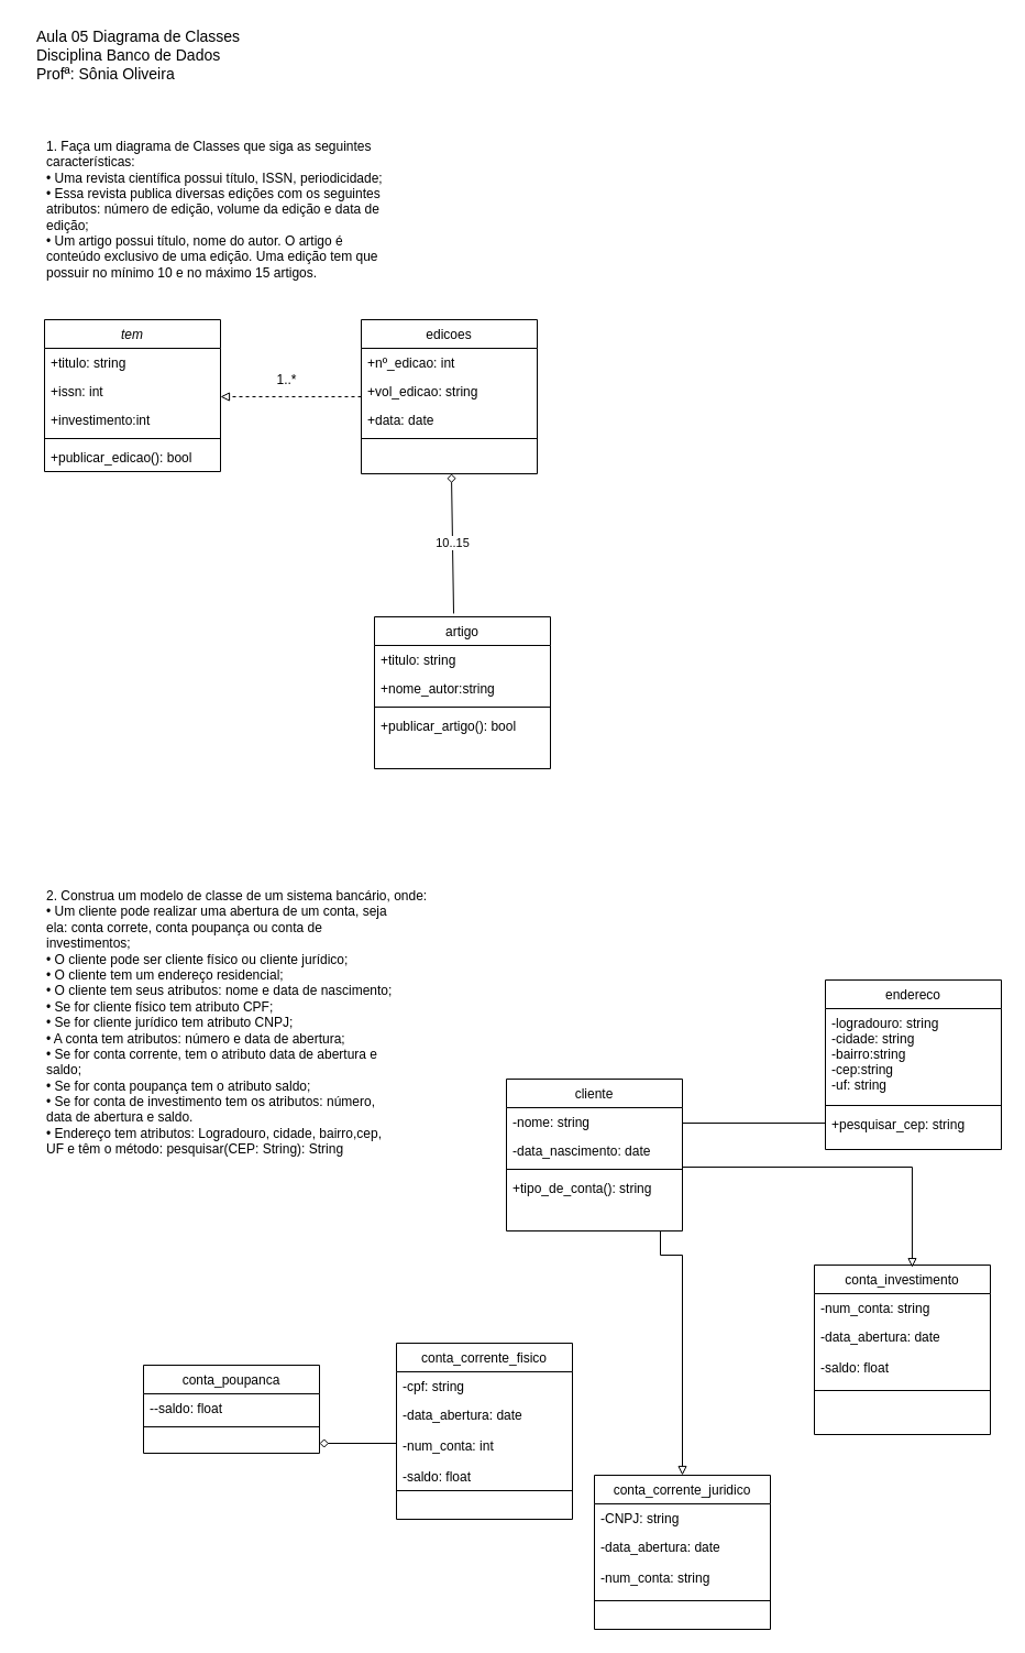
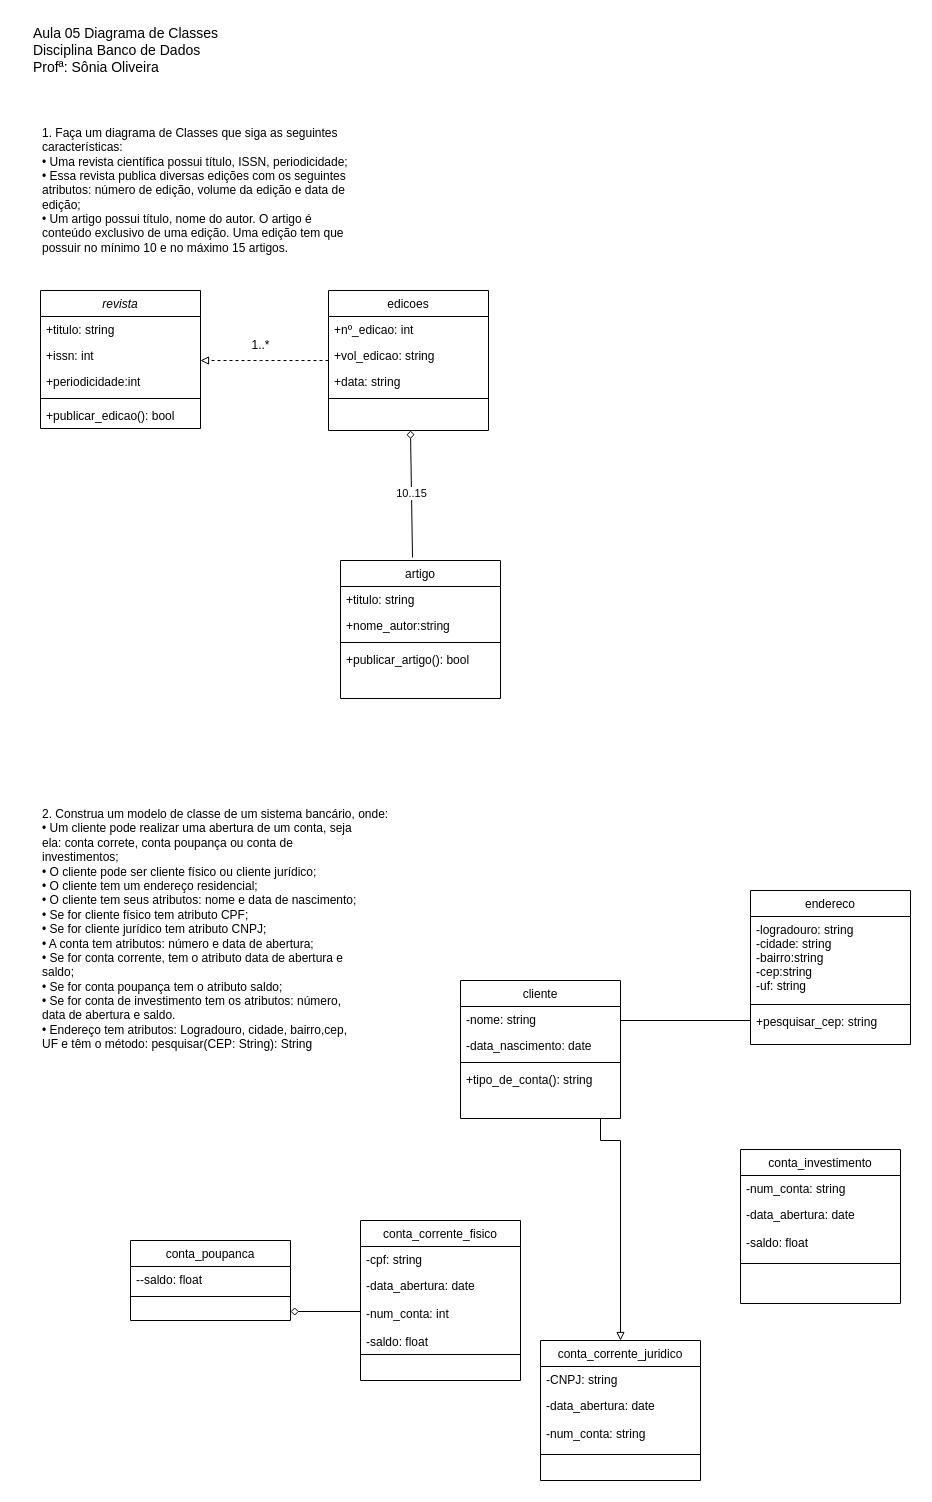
  <mxCell id="0" />
  <mxCell id="1" parent="0" />
  <mxCell id="2" value="&lt;div style=&quot;text-align: left; font-size: 14px;&quot;&gt;&lt;span style=&quot;background-color: initial;&quot;&gt;&lt;font style=&quot;font-size: 14px;&quot;&gt;Aula 05 Diagrama de Classes&lt;/font&gt;&lt;/span&gt;&lt;/div&gt;&lt;div style=&quot;text-align: left; font-size: 14px;&quot;&gt;&lt;span style=&quot;background-color: initial;&quot;&gt;&lt;font style=&quot;font-size: 14px;&quot;&gt;Disciplina Banco de Dados&lt;/font&gt;&lt;/span&gt;&lt;/div&gt;&lt;div style=&quot;text-align: left; font-size: 14px;&quot;&gt;&lt;span style=&quot;background-color: initial;&quot;&gt;&lt;font style=&quot;font-size: 14px;&quot;&gt;Profª: Sônia Oliveira&lt;/font&gt;&lt;/span&gt;&lt;/div&gt;" style="text;html=1;align=center;verticalAlign=middle;resizable=0;points=[];autosize=1;strokeColor=none;fillColor=none;" vertex="1" parent="1"><mxGeometry x="20" y="20" width="210" height="60" as="geometry" /></mxCell>
  <mxCell id="3" value="&lt;div&gt;1. Faça um diagrama de Classes que siga as seguintes&lt;/div&gt;&lt;div&gt;características:&lt;/div&gt;&lt;div&gt;• Uma revista científica possui título, ISSN, periodicidade;&lt;/div&gt;&lt;div&gt;• Essa revista publica diversas edições com os seguintes&lt;/div&gt;&lt;div&gt;atributos: número de edição, volume da edição e data de&lt;/div&gt;&lt;div&gt;edição;&lt;/div&gt;&lt;div&gt;• Um artigo possui título, nome do autor. O artigo é&lt;/div&gt;&lt;div&gt;conteúdo exclusivo de uma edição. Uma edição tem que&lt;/div&gt;&lt;div style=&quot;&quot;&gt;possuir no mínimo 10 e no máximo 15 artigos.&lt;/div&gt;" style="text;html=1;align=left;verticalAlign=middle;resizable=0;points=[];autosize=1;strokeColor=none;fillColor=none;" vertex="1" parent="1"><mxGeometry x="40" y="120" width="330" height="140" as="geometry" /></mxCell>
  <mxCell id="4" value="2. Construa um modelo de classe de um sistema bancário, onde:&#10;• Um cliente pode realizar uma abertura de um conta, seja&#10;ela: conta correte, conta poupança ou conta de&#10;investimentos;&#10;• O cliente pode ser cliente físico ou cliente jurídico;&#10;• O cliente tem um endereço residencial;&#10;• O cliente tem seus atributos: nome e data de nascimento;&#10;• Se for cliente físico tem atributo CPF;&#10;• Se for cliente jurídico tem atributo CNPJ;&#10;• A conta tem atributos: número e data de abertura;&#10;• Se for conta corrente, tem o atributo data de abertura e&#10;saldo;&#10;• Se for conta poupança tem o atributo saldo;&#10;• Se for conta de investimento tem os atributos: número,&#10;data de abertura e saldo.&#10;• Endereço tem atributos: Logradouro, cidade, bairro,cep,&#10;UF e têm o método: pesquisar(CEP: String): String" style="text;whiteSpace=wrap;" vertex="1" parent="1"><mxGeometry x="40" y="800" width="380" height="270" as="geometry" /></mxCell>
  <mxCell id="5" value="cliente" style="swimlane;fontStyle=0;align=center;verticalAlign=top;childLayout=stackLayout;horizontal=1;startSize=26;horizontalStack=0;resizeParent=1;resizeLast=0;collapsible=1;marginBottom=0;rounded=0;shadow=0;strokeWidth=1;" vertex="1" parent="1"><mxGeometry x="460" y="980" width="160" height="138" as="geometry"><mxRectangle x="130" y="380" width="160" height="26" as="alternateBounds" /></mxGeometry></mxCell>
  <mxCell id="6" value="-nome: string" style="text;align=left;verticalAlign=top;spacingLeft=4;spacingRight=4;overflow=hidden;rotatable=0;points=[[0,0.5],[1,0.5]];portConstraint=eastwest;" vertex="1" parent="5"><mxGeometry y="26" width="160" height="26" as="geometry" /></mxCell>
  <mxCell id="7" value="-data_nascimento: date" style="text;align=left;verticalAlign=top;spacingLeft=4;spacingRight=4;overflow=hidden;rotatable=0;points=[[0,0.5],[1,0.5]];portConstraint=eastwest;rounded=0;shadow=0;html=0;" vertex="1" parent="5"><mxGeometry y="52" width="160" height="26" as="geometry" /></mxCell>
  <mxCell id="8" value="" style="line;html=1;strokeWidth=1;align=left;verticalAlign=middle;spacingTop=-1;spacingLeft=3;spacingRight=3;rotatable=0;labelPosition=right;points=[];portConstraint=eastwest;" vertex="1" parent="5"><mxGeometry y="78" width="160" height="8" as="geometry" /></mxCell>
  <mxCell id="9" value="+tipo_de_conta(): string" style="text;align=left;verticalAlign=top;spacingLeft=4;spacingRight=4;overflow=hidden;rotatable=0;points=[[0,0.5],[1,0.5]];portConstraint=eastwest;" vertex="1" parent="5"><mxGeometry y="86" width="160" height="26" as="geometry" /></mxCell>
- <mxCell id="10" value="tem" style="swimlane;fontStyle=2;align=center;verticalAlign=top;childLayout=stackLayout;horizontal=1;startSize=26;horizontalStack=0;resizeParent=1;resizeLast=0;collapsible=1;marginBottom=0;rounded=0;shadow=0;strokeWidth=1;" parent="1" vertex="1"><mxGeometry x="40" y="290" width="160" height="138" as="geometry"><mxRectangle x="230" y="140" width="160" height="26" as="alternateBounds" /></mxGeometry></mxCell>
+ <mxCell id="10" value="revista" style="swimlane;fontStyle=2;align=center;verticalAlign=top;childLayout=stackLayout;horizontal=1;startSize=26;horizontalStack=0;resizeParent=1;resizeLast=0;collapsible=1;marginBottom=0;rounded=0;shadow=0;strokeWidth=1;" parent="1" vertex="1"><mxGeometry x="40" y="290" width="160" height="138" as="geometry"><mxRectangle x="230" y="140" width="160" height="26" as="alternateBounds" /></mxGeometry></mxCell>
  <mxCell id="11" value="+titulo: string" style="text;align=left;verticalAlign=top;spacingLeft=4;spacingRight=4;overflow=hidden;rotatable=0;points=[[0,0.5],[1,0.5]];portConstraint=eastwest;" parent="10" vertex="1"><mxGeometry y="26" width="160" height="26" as="geometry" /></mxCell>
  <mxCell id="12" value="+issn: int" style="text;align=left;verticalAlign=top;spacingLeft=4;spacingRight=4;overflow=hidden;rotatable=0;points=[[0,0.5],[1,0.5]];portConstraint=eastwest;rounded=0;shadow=0;html=0;" parent="10" vertex="1"><mxGeometry y="52" width="160" height="26" as="geometry" /></mxCell>
- <mxCell id="13" value="+investimento:int" style="text;align=left;verticalAlign=top;spacingLeft=4;spacingRight=4;overflow=hidden;rotatable=0;points=[[0,0.5],[1,0.5]];portConstraint=eastwest;rounded=0;shadow=0;html=0;" parent="10" vertex="1"><mxGeometry y="78" width="160" height="26" as="geometry" /></mxCell>
+ <mxCell id="13" value="+periodicidade:int" style="text;align=left;verticalAlign=top;spacingLeft=4;spacingRight=4;overflow=hidden;rotatable=0;points=[[0,0.5],[1,0.5]];portConstraint=eastwest;rounded=0;shadow=0;html=0;" parent="10" vertex="1"><mxGeometry y="78" width="160" height="26" as="geometry" /></mxCell>
  <mxCell id="14" value="" style="line;html=1;strokeWidth=1;align=left;verticalAlign=middle;spacingTop=-1;spacingLeft=3;spacingRight=3;rotatable=0;labelPosition=right;points=[];portConstraint=eastwest;" parent="10" vertex="1"><mxGeometry y="104" width="160" height="8" as="geometry" /></mxCell>
  <mxCell id="15" value="+publicar_edicao(): bool" style="text;align=left;verticalAlign=top;spacingLeft=4;spacingRight=4;overflow=hidden;rotatable=0;points=[[0,0.5],[1,0.5]];portConstraint=eastwest;" parent="10" vertex="1"><mxGeometry y="112" width="160" height="26" as="geometry" /></mxCell>
  <mxCell id="16" value="artigo" style="swimlane;fontStyle=0;align=center;verticalAlign=top;childLayout=stackLayout;horizontal=1;startSize=26;horizontalStack=0;resizeParent=1;resizeLast=0;collapsible=1;marginBottom=0;rounded=0;shadow=0;strokeWidth=1;" parent="1" vertex="1"><mxGeometry x="340" y="560" width="160" height="138" as="geometry"><mxRectangle x="130" y="380" width="160" height="26" as="alternateBounds" /></mxGeometry></mxCell>
  <mxCell id="17" value="+titulo: string" style="text;align=left;verticalAlign=top;spacingLeft=4;spacingRight=4;overflow=hidden;rotatable=0;points=[[0,0.5],[1,0.5]];portConstraint=eastwest;" parent="16" vertex="1"><mxGeometry y="26" width="160" height="26" as="geometry" /></mxCell>
  <mxCell id="18" value="+nome_autor:string" style="text;align=left;verticalAlign=top;spacingLeft=4;spacingRight=4;overflow=hidden;rotatable=0;points=[[0,0.5],[1,0.5]];portConstraint=eastwest;rounded=0;shadow=0;html=0;" parent="16" vertex="1"><mxGeometry y="52" width="160" height="26" as="geometry" /></mxCell>
  <mxCell id="19" value="" style="line;html=1;strokeWidth=1;align=left;verticalAlign=middle;spacingTop=-1;spacingLeft=3;spacingRight=3;rotatable=0;labelPosition=right;points=[];portConstraint=eastwest;" parent="16" vertex="1"><mxGeometry y="78" width="160" height="8" as="geometry" /></mxCell>
  <mxCell id="20" value="+publicar_artigo(): bool" style="text;align=left;verticalAlign=top;spacingLeft=4;spacingRight=4;overflow=hidden;rotatable=0;points=[[0,0.5],[1,0.5]];portConstraint=eastwest;" parent="16" vertex="1"><mxGeometry y="86" width="160" height="26" as="geometry" /></mxCell>
  <mxCell id="21" value="edicoes" style="swimlane;fontStyle=0;align=center;verticalAlign=top;childLayout=stackLayout;horizontal=1;startSize=26;horizontalStack=0;resizeParent=1;resizeLast=0;collapsible=1;marginBottom=0;rounded=0;shadow=0;strokeWidth=1;" parent="1" vertex="1"><mxGeometry x="328" y="290" width="160" height="140" as="geometry"><mxRectangle x="550" y="140" width="160" height="26" as="alternateBounds" /></mxGeometry></mxCell>
  <mxCell id="22" value="+nº_edicao: int" style="text;align=left;verticalAlign=top;spacingLeft=4;spacingRight=4;overflow=hidden;rotatable=0;points=[[0,0.5],[1,0.5]];portConstraint=eastwest;" parent="21" vertex="1"><mxGeometry y="26" width="160" height="26" as="geometry" /></mxCell>
  <mxCell id="23" value="+vol_edicao: string" style="text;align=left;verticalAlign=top;spacingLeft=4;spacingRight=4;overflow=hidden;rotatable=0;points=[[0,0.5],[1,0.5]];portConstraint=eastwest;rounded=0;shadow=0;html=0;" parent="21" vertex="1"><mxGeometry y="52" width="160" height="26" as="geometry" /></mxCell>
- <mxCell id="24" value="+data: date" style="text;align=left;verticalAlign=top;spacingLeft=4;spacingRight=4;overflow=hidden;rotatable=0;points=[[0,0.5],[1,0.5]];portConstraint=eastwest;rounded=0;shadow=0;html=0;" parent="21" vertex="1"><mxGeometry y="78" width="160" height="26" as="geometry" /></mxCell>
+ <mxCell id="24" value="+data: string" style="text;align=left;verticalAlign=top;spacingLeft=4;spacingRight=4;overflow=hidden;rotatable=0;points=[[0,0.5],[1,0.5]];portConstraint=eastwest;rounded=0;shadow=0;html=0;" parent="21" vertex="1"><mxGeometry y="78" width="160" height="26" as="geometry" /></mxCell>
  <mxCell id="25" value="" style="line;html=1;strokeWidth=1;align=left;verticalAlign=middle;spacingTop=-1;spacingLeft=3;spacingRight=3;rotatable=0;labelPosition=right;points=[];portConstraint=eastwest;" parent="21" vertex="1"><mxGeometry y="104" width="160" height="8" as="geometry" /></mxCell>
  <mxCell id="26" value="" style="endArrow=block;shadow=0;strokeWidth=1;rounded=0;endFill=0;edgeStyle=elbowEdgeStyle;elbow=vertical;dashed=1;" parent="1" source="21" target="10" edge="1"><mxGeometry x="0.5" y="41" relative="1" as="geometry"><mxPoint x="360" y="362" as="sourcePoint" /><mxPoint x="200" y="362" as="targetPoint" /><mxPoint x="-40" y="32" as="offset" /><Array as="points"><mxPoint x="260" y="360" /></Array></mxGeometry></mxCell>
  <mxCell id="27" value="1..*" style="text;html=1;align=center;verticalAlign=middle;resizable=0;points=[];autosize=1;strokeColor=none;fillColor=none;" vertex="1" parent="1"><mxGeometry x="240" y="330" width="40" height="30" as="geometry" /></mxCell>
  <mxCell id="28" value="" style="endArrow=diamond;html=1;rounded=0;endFill=0;exitX=0.45;exitY=-0.022;exitDx=0;exitDy=0;exitPerimeter=0;" edge="1" parent="1" source="16"><mxGeometry width="50" height="50" relative="1" as="geometry"><mxPoint x="410" y="500" as="sourcePoint" /><mxPoint x="410" y="430" as="targetPoint" /></mxGeometry></mxCell>
  <mxCell id="29" value="10..15" style="edgeLabel;html=1;align=center;verticalAlign=middle;resizable=0;points=[];" vertex="1" connectable="0" parent="28"><mxGeometry x="0.008" relative="1" as="geometry"><mxPoint as="offset" /></mxGeometry></mxCell>
  <mxCell id="30" value="conta_corrente_fisico" style="swimlane;fontStyle=0;align=center;verticalAlign=top;childLayout=stackLayout;horizontal=1;startSize=26;horizontalStack=0;resizeParent=1;resizeLast=0;collapsible=1;marginBottom=0;rounded=0;shadow=0;strokeWidth=1;" vertex="1" parent="1"><mxGeometry x="360" y="1220" width="160" height="160" as="geometry"><mxRectangle x="130" y="380" width="160" height="26" as="alternateBounds" /></mxGeometry></mxCell>
  <mxCell id="31" value="-cpf: string" style="text;align=left;verticalAlign=top;spacingLeft=4;spacingRight=4;overflow=hidden;rotatable=0;points=[[0,0.5],[1,0.5]];portConstraint=eastwest;" vertex="1" parent="30"><mxGeometry y="26" width="160" height="26" as="geometry" /></mxCell>
  <mxCell id="32" value="-data_abertura: date&#10;&#10;-num_conta: int&#10;&#10;-saldo: float" style="text;align=left;verticalAlign=top;spacingLeft=4;spacingRight=4;overflow=hidden;rotatable=0;points=[[0,0.5],[1,0.5]];portConstraint=eastwest;rounded=0;shadow=0;html=0;" vertex="1" parent="30"><mxGeometry y="52" width="160" height="78" as="geometry" /></mxCell>
  <mxCell id="33" value="" style="line;html=1;strokeWidth=1;align=left;verticalAlign=middle;spacingTop=-1;spacingLeft=3;spacingRight=3;rotatable=0;labelPosition=right;points=[];portConstraint=eastwest;" vertex="1" parent="30"><mxGeometry y="130" width="160" height="8" as="geometry" /></mxCell>
  <mxCell id="34" value="conta_poupanca" style="swimlane;fontStyle=0;align=center;verticalAlign=top;childLayout=stackLayout;horizontal=1;startSize=26;horizontalStack=0;resizeParent=1;resizeLast=0;collapsible=1;marginBottom=0;rounded=0;shadow=0;strokeWidth=1;" vertex="1" parent="1"><mxGeometry x="130" y="1240" width="160" height="80" as="geometry"><mxRectangle x="130" y="380" width="160" height="26" as="alternateBounds" /></mxGeometry></mxCell>
  <mxCell id="35" value="--saldo: float" style="text;align=left;verticalAlign=top;spacingLeft=4;spacingRight=4;overflow=hidden;rotatable=0;points=[[0,0.5],[1,0.5]];portConstraint=eastwest;rounded=0;shadow=0;html=0;" vertex="1" parent="34"><mxGeometry y="26" width="160" height="26" as="geometry" /></mxCell>
  <mxCell id="36" value="" style="line;html=1;strokeWidth=1;align=left;verticalAlign=middle;spacingTop=-1;spacingLeft=3;spacingRight=3;rotatable=0;labelPosition=right;points=[];portConstraint=eastwest;" vertex="1" parent="34"><mxGeometry y="52" width="160" height="8" as="geometry" /></mxCell>
  <mxCell id="37" value="conta_corrente_juridico" style="swimlane;fontStyle=0;align=center;verticalAlign=top;childLayout=stackLayout;horizontal=1;startSize=26;horizontalStack=0;resizeParent=1;resizeLast=0;collapsible=1;marginBottom=0;rounded=0;shadow=0;strokeWidth=1;" vertex="1" parent="1"><mxGeometry x="540" y="1340" width="160" height="140" as="geometry"><mxRectangle x="130" y="380" width="160" height="26" as="alternateBounds" /></mxGeometry></mxCell>
  <mxCell id="38" value="-CNPJ: string" style="text;align=left;verticalAlign=top;spacingLeft=4;spacingRight=4;overflow=hidden;rotatable=0;points=[[0,0.5],[1,0.5]];portConstraint=eastwest;" vertex="1" parent="37"><mxGeometry y="26" width="160" height="26" as="geometry" /></mxCell>
  <mxCell id="39" value="-data_abertura: date&#10;&#10;-num_conta: string" style="text;align=left;verticalAlign=top;spacingLeft=4;spacingRight=4;overflow=hidden;rotatable=0;points=[[0,0.5],[1,0.5]];portConstraint=eastwest;rounded=0;shadow=0;html=0;" vertex="1" parent="37"><mxGeometry y="52" width="160" height="58" as="geometry" /></mxCell>
  <mxCell id="40" value="" style="line;html=1;strokeWidth=1;align=left;verticalAlign=middle;spacingTop=-1;spacingLeft=3;spacingRight=3;rotatable=0;labelPosition=right;points=[];portConstraint=eastwest;" vertex="1" parent="37"><mxGeometry y="110" width="160" height="8" as="geometry" /></mxCell>
  <mxCell id="41" value="" style="endArrow=block;shadow=0;strokeWidth=1;rounded=0;endFill=0;edgeStyle=elbowEdgeStyle;elbow=vertical;exitX=0.5;exitY=1;exitDx=0;exitDy=0;entryX=0.5;entryY=0;entryDx=0;entryDy=0;" edge="1" parent="1" target="37"><mxGeometry x="0.5" y="41" relative="1" as="geometry"><mxPoint x="600" y="1118" as="sourcePoint" /><mxPoint x="500" y="1220" as="targetPoint" /><mxPoint x="-40" y="32" as="offset" /><Array as="points"><mxPoint x="500" y="1140" /></Array></mxGeometry></mxCell>
  <mxCell id="42" value="" style="endArrow=diamond;html=1;rounded=0;endFill=0;exitX=0;exitY=0.5;exitDx=0;exitDy=0;" edge="1" parent="1" source="32"><mxGeometry width="50" height="50" relative="1" as="geometry"><mxPoint x="340" y="1230" as="sourcePoint" /><mxPoint x="290" y="1311" as="targetPoint" /></mxGeometry></mxCell>
  <mxCell id="43" value="conta_investimento" style="swimlane;fontStyle=0;align=center;verticalAlign=top;childLayout=stackLayout;horizontal=1;startSize=26;horizontalStack=0;resizeParent=1;resizeLast=0;collapsible=1;marginBottom=0;rounded=0;shadow=0;strokeWidth=1;" vertex="1" parent="1"><mxGeometry x="740" y="1149" width="160" height="154" as="geometry"><mxRectangle x="130" y="380" width="160" height="26" as="alternateBounds" /></mxGeometry></mxCell>
  <mxCell id="44" value="-num_conta: string" style="text;align=left;verticalAlign=top;spacingLeft=4;spacingRight=4;overflow=hidden;rotatable=0;points=[[0,0.5],[1,0.5]];portConstraint=eastwest;" vertex="1" parent="43"><mxGeometry y="26" width="160" height="26" as="geometry" /></mxCell>
  <mxCell id="45" value="-data_abertura: date&#10;&#10;-saldo: float" style="text;align=left;verticalAlign=top;spacingLeft=4;spacingRight=4;overflow=hidden;rotatable=0;points=[[0,0.5],[1,0.5]];portConstraint=eastwest;rounded=0;shadow=0;html=0;" vertex="1" parent="43"><mxGeometry y="52" width="160" height="58" as="geometry" /></mxCell>
  <mxCell id="46" value="" style="line;html=1;strokeWidth=1;align=left;verticalAlign=middle;spacingTop=-1;spacingLeft=3;spacingRight=3;rotatable=0;labelPosition=right;points=[];portConstraint=eastwest;" vertex="1" parent="43"><mxGeometry y="110" width="160" height="8" as="geometry" /></mxCell>
- <mxCell id="47" value="" style="endArrow=block;shadow=0;strokeWidth=1;rounded=0;endFill=0;edgeStyle=elbowEdgeStyle;elbow=vertical;exitX=1;exitY=0.5;exitDx=0;exitDy=0;entryX=0.556;entryY=0.014;entryDx=0;entryDy=0;entryPerimeter=0;" edge="1" parent="1" source="6" target="43"><mxGeometry x="0.5" y="41" relative="1" as="geometry"><mxPoint x="760" y="972.004" as="sourcePoint" /><mxPoint x="827.92" y="1070" as="targetPoint" /><mxPoint x="-40" y="32" as="offset" /><Array as="points"><mxPoint x="867.92" y="1060" /></Array></mxGeometry></mxCell>
  <mxCell id="48" value="" style="endArrow=none;html=1;rounded=0;" edge="1" parent="1"><mxGeometry width="50" height="50" relative="1" as="geometry"><mxPoint x="620" y="1020" as="sourcePoint" /><mxPoint x="750" y="1020" as="targetPoint" /></mxGeometry></mxCell>
  <mxCell id="49" value="endereco" style="swimlane;fontStyle=0;align=center;verticalAlign=top;childLayout=stackLayout;horizontal=1;startSize=26;horizontalStack=0;resizeParent=1;resizeLast=0;collapsible=1;marginBottom=0;rounded=0;shadow=0;strokeWidth=1;" vertex="1" parent="1"><mxGeometry x="750" y="890" width="160" height="154" as="geometry"><mxRectangle x="130" y="380" width="160" height="26" as="alternateBounds" /></mxGeometry></mxCell>
  <mxCell id="50" value="-logradouro: string&#10;-cidade: string&#10;-bairro:string&#10;-cep:string&#10;-uf: string&#10;" style="text;align=left;verticalAlign=top;spacingLeft=4;spacingRight=4;overflow=hidden;rotatable=0;points=[[0,0.5],[1,0.5]];portConstraint=eastwest;" vertex="1" parent="49"><mxGeometry y="26" width="160" height="84" as="geometry" /></mxCell>
  <mxCell id="51" value="" style="line;html=1;strokeWidth=1;align=left;verticalAlign=middle;spacingTop=-1;spacingLeft=3;spacingRight=3;rotatable=0;labelPosition=right;points=[];portConstraint=eastwest;" vertex="1" parent="49"><mxGeometry y="110" width="160" height="8" as="geometry" /></mxCell>
  <mxCell id="52" value="+pesquisar_cep: string" style="text;align=left;verticalAlign=top;spacingLeft=4;spacingRight=4;overflow=hidden;rotatable=0;points=[[0,0.5],[1,0.5]];portConstraint=eastwest;" vertex="1" parent="49"><mxGeometry y="118" width="160" height="26" as="geometry" /></mxCell>
